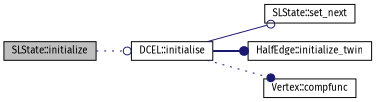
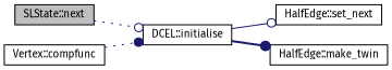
  digraph {
    fontname="Fira Sans"
    rankdir=LR
    node [color=black fillcolor=white fontname="Fira Sans" fontsize=10 shape=record style=filled]
    edge [arrowhead=odot color=midnightblue fontname="Fira Sans" fontsize=10 labelfontname=Helvetica labelfontsize=10 style=dotted]
-   n1 [fillcolor=grey75 fontcolor=black height=0.2 label="SLState::initialize" width=0.4]
+   n1 [fillcolor=grey75 fontcolor=black height=0.2 label="SLState::next" width=0.4]
    n2 [height=0.2 label="DCEL::initialise" width=0.4]
-   n3 [height=0.2 label="SLState::set_next" width=0.4]
-   n4 [height=0.2 label="HalfEdge::initialize_twin" width=0.4]
+   n3 [height=0.2 label="HalfEdge::set_next" width=0.4]
+   n4 [height=0.2 label="HalfEdge::make_twin" width=0.4]
    n5 [height=0.2 label="Vertex::compfunc" width=0.4]
    n1 -> n2
    n2 -> n3 [style=solid]
    n2 -> n4 [arrowhead=dot style=bold]
-   n2 -> n5 [arrowhead=dot]
+   n5 -> n2 [arrowhead=dot]
  }
